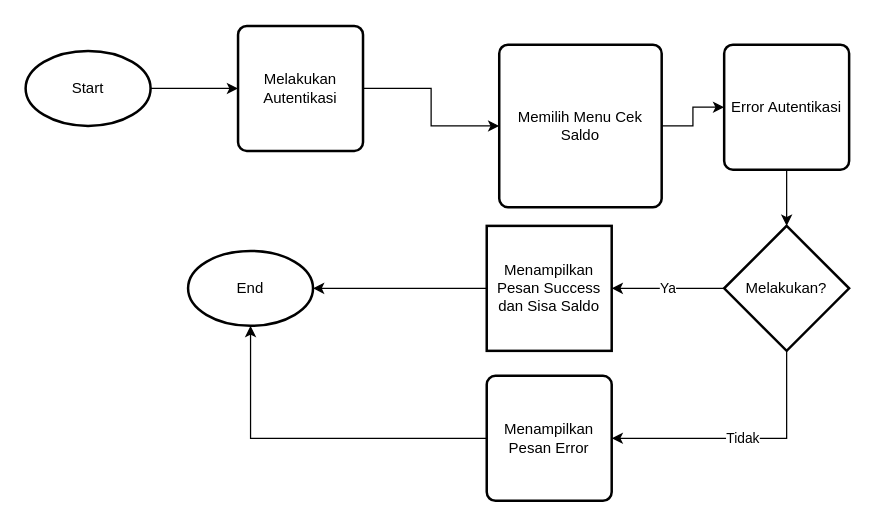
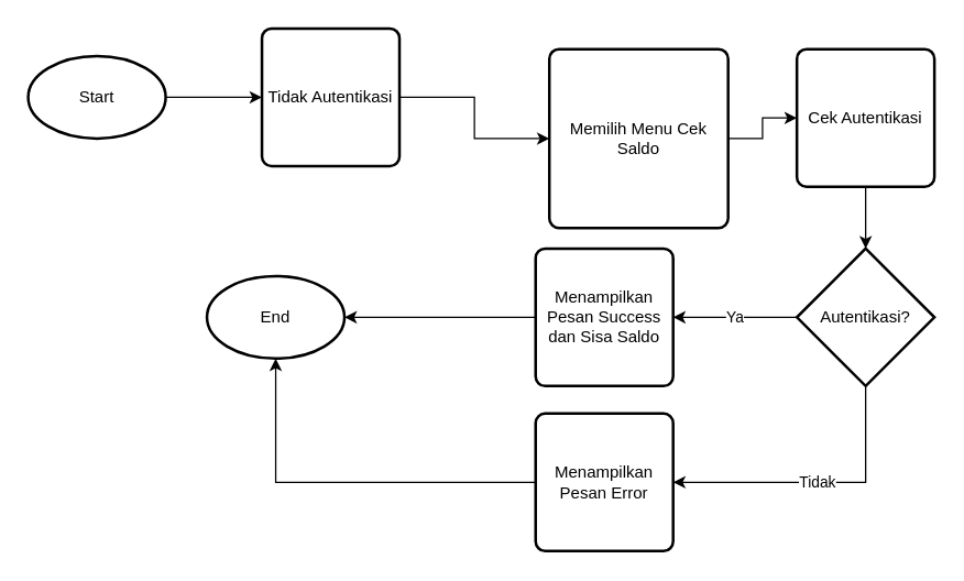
  <mxCell id="0" />
  <mxCell id="1" parent="0" />
  <mxCell id="2" value="" style="edgeStyle=orthogonalEdgeStyle;rounded=0;orthogonalLoop=1;jettySize=auto;html=1;" parent="1" source="3" target="6" edge="1"><mxGeometry relative="1" as="geometry" /></mxCell>
  <mxCell id="3" value="Start" style="strokeWidth=2;html=1;shape=mxgraph.flowchart.start_1;whiteSpace=wrap;" parent="1" vertex="1"><mxGeometry x="20" y="40" width="100" height="60" as="geometry" /></mxCell>
  <mxCell id="4" value="End" style="strokeWidth=2;html=1;shape=mxgraph.flowchart.start_1;whiteSpace=wrap;" parent="1" vertex="1"><mxGeometry x="150" y="200" width="100" height="60" as="geometry" /></mxCell>
  <mxCell id="5" style="edgeStyle=orthogonalEdgeStyle;rounded=0;orthogonalLoop=1;jettySize=auto;html=1;" edge="1" parent="1" source="6" target="8"><mxGeometry relative="1" as="geometry" /></mxCell>
- <mxCell id="6" value="Melakukan Autentikasi" style="rounded=1;whiteSpace=wrap;html=1;absoluteArcSize=1;arcSize=14;strokeWidth=2;" parent="1" vertex="1"><mxGeometry x="190" y="20" width="100" height="100" as="geometry" /></mxCell>
+ <mxCell id="6" value="Tidak Autentikasi" style="rounded=1;whiteSpace=wrap;html=1;absoluteArcSize=1;arcSize=14;strokeWidth=2;" parent="1" vertex="1"><mxGeometry x="190" y="20" width="100" height="100" as="geometry" /></mxCell>
  <mxCell id="7" style="edgeStyle=orthogonalEdgeStyle;rounded=0;orthogonalLoop=1;jettySize=auto;html=1;entryX=0;entryY=0.5;entryDx=0;entryDy=0;" edge="1" parent="1" source="8" target="11"><mxGeometry relative="1" as="geometry" /></mxCell>
  <mxCell id="8" value="Memilih Menu Cek Saldo" style="rounded=1;whiteSpace=wrap;html=1;absoluteArcSize=1;arcSize=14;strokeWidth=2;" parent="1" vertex="1"><mxGeometry x="399" y="35" width="130" height="130" as="geometry" /></mxCell>
  <mxCell id="9" value="" style="edgeStyle=orthogonalEdgeStyle;rounded=0;orthogonalLoop=1;jettySize=auto;html=1;" parent="1" target="11" edge="1"><mxGeometry relative="1" as="geometry"><mxPoint x="644" y="135" as="sourcePoint" /></mxGeometry></mxCell>
  <mxCell id="10" style="edgeStyle=orthogonalEdgeStyle;rounded=0;orthogonalLoop=1;jettySize=auto;html=1;" edge="1" parent="1" source="11" target="14"><mxGeometry relative="1" as="geometry" /></mxCell>
- <mxCell id="11" value="Error Autentikasi" style="rounded=1;whiteSpace=wrap;html=1;absoluteArcSize=1;arcSize=14;strokeWidth=2;" parent="1" vertex="1"><mxGeometry x="579" y="35" width="100" height="100" as="geometry" /></mxCell>
+ <mxCell id="11" value="Cek Autentikasi" style="rounded=1;whiteSpace=wrap;html=1;absoluteArcSize=1;arcSize=14;strokeWidth=2;" parent="1" vertex="1"><mxGeometry x="579" y="35" width="100" height="100" as="geometry" /></mxCell>
  <mxCell id="12" value="Ya&lt;br&gt;" style="edgeStyle=orthogonalEdgeStyle;rounded=0;orthogonalLoop=1;jettySize=auto;html=1;entryX=1;entryY=0.5;entryDx=0;entryDy=0;" parent="1" source="14" target="16" edge="1"><mxGeometry relative="1" as="geometry"><mxPoint x="679" y="240" as="targetPoint" /></mxGeometry></mxCell>
  <mxCell id="13" value="Tidak" style="edgeStyle=orthogonalEdgeStyle;rounded=0;orthogonalLoop=1;jettySize=auto;html=1;entryX=1;entryY=0.5;entryDx=0;entryDy=0;exitX=0.5;exitY=1;exitDx=0;exitDy=0;exitPerimeter=0;" parent="1" source="14" target="18" edge="1"><mxGeometry relative="1" as="geometry"><mxPoint x="809" y="370" as="targetPoint" /><Array as="points"><mxPoint x="629" y="350" /></Array></mxGeometry></mxCell>
- <mxCell id="14" value="Melakukan?" style="strokeWidth=2;html=1;shape=mxgraph.flowchart.decision;whiteSpace=wrap;" parent="1" vertex="1"><mxGeometry x="579" y="180" width="100" height="100" as="geometry" /></mxCell>
+ <mxCell id="14" value="Autentikasi?" style="strokeWidth=2;html=1;shape=mxgraph.flowchart.decision;whiteSpace=wrap;" parent="1" vertex="1"><mxGeometry x="579" y="180" width="100" height="100" as="geometry" /></mxCell>
  <mxCell id="15" value="" style="edgeStyle=orthogonalEdgeStyle;rounded=0;orthogonalLoop=1;jettySize=auto;html=1;entryX=1;entryY=0.5;entryDx=0;entryDy=0;entryPerimeter=0;" parent="1" source="16" target="4" edge="1"><mxGeometry relative="1" as="geometry"><mxPoint x="499" y="240" as="targetPoint" /></mxGeometry></mxCell>
- <mxCell id="16" value="Menampilkan Pesan Success dan Sisa Saldo" style="whiteSpace=wrap;html=1;absoluteArcSize=1;arcSize=14;strokeWidth=2;rounded=0;" parent="1" vertex="1"><mxGeometry x="389" y="180" width="100" height="100" as="geometry" /></mxCell>
+ <mxCell id="16" value="Menampilkan Pesan Success dan Sisa Saldo" style="rounded=1;whiteSpace=wrap;html=1;absoluteArcSize=1;arcSize=14;strokeWidth=2;" parent="1" vertex="1"><mxGeometry x="389" y="180" width="100" height="100" as="geometry" /></mxCell>
  <mxCell id="17" style="edgeStyle=orthogonalEdgeStyle;rounded=0;orthogonalLoop=1;jettySize=auto;html=1;exitX=0;exitY=0.5;exitDx=0;exitDy=0;entryX=0.5;entryY=1;entryDx=0;entryDy=0;entryPerimeter=0;" parent="1" source="18" target="4" edge="1"><mxGeometry relative="1" as="geometry" /></mxCell>
  <mxCell id="18" value="Menampilkan Pesan Error" style="rounded=1;whiteSpace=wrap;html=1;absoluteArcSize=1;arcSize=14;strokeWidth=2;" parent="1" vertex="1"><mxGeometry x="389" y="300" width="100" height="100" as="geometry" /></mxCell>
